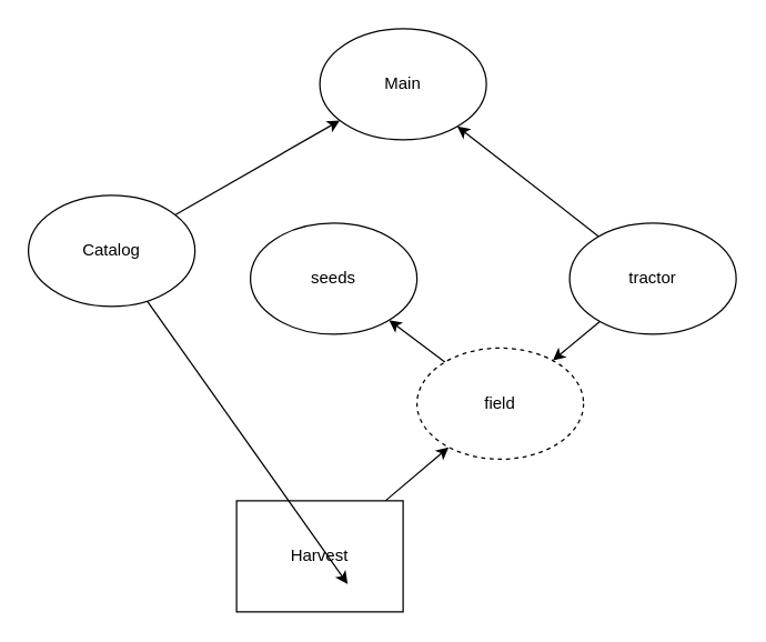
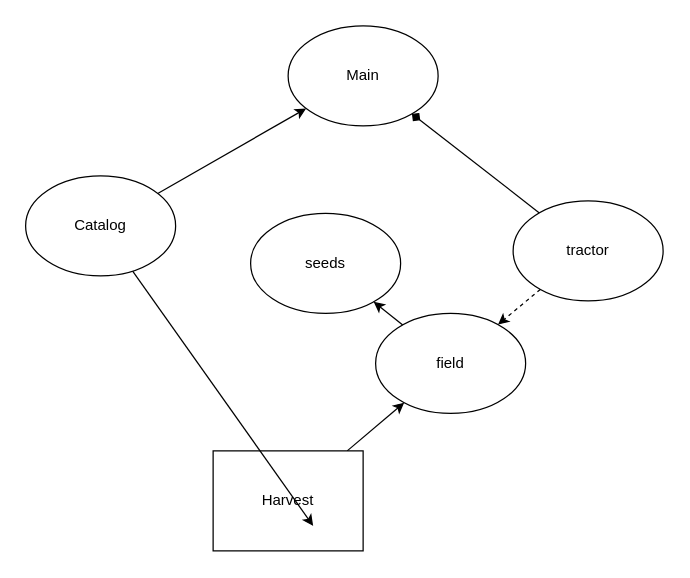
  <mxCell id="0" />
  <mxCell id="1" parent="0" />
  <mxCell id="2" value="Main" style="ellipse;whiteSpace=wrap;html=1;" vertex="1" parent="1"><mxGeometry x="230" y="20" width="120" height="80" as="geometry" /></mxCell>
- <mxCell id="3" value="seeds" style="ellipse;whiteSpace=wrap;html=1;" vertex="1" parent="1"><mxGeometry x="180" y="160" width="120" height="80" as="geometry" /></mxCell>
+ <mxCell id="3" value="seeds" style="ellipse;whiteSpace=wrap;html=1;" vertex="1" parent="1"><mxGeometry x="200" y="170" width="120" height="80" as="geometry" /></mxCell>
  <mxCell id="4" style="edgeStyle=none;html=1;" edge="1" parent="1" source="5" target="3"><mxGeometry relative="1" as="geometry" /></mxCell>
- <mxCell id="5" value="field" style="ellipse;whiteSpace=wrap;html=1;dashed=1;" vertex="1" parent="1"><mxGeometry x="300" y="250" width="120" height="80" as="geometry" /></mxCell>
- <mxCell id="6" style="edgeStyle=none;html=1;" edge="1" parent="1" source="8" target="5"><mxGeometry relative="1" as="geometry" /></mxCell>
- <mxCell id="7" style="edgeStyle=none;html=1;" edge="1" parent="1" source="8" target="2"><mxGeometry relative="1" as="geometry" /></mxCell>
+ <mxCell id="5" value="field" style="ellipse;whiteSpace=wrap;html=1;" vertex="1" parent="1"><mxGeometry x="300" y="250" width="120" height="80" as="geometry" /></mxCell>
+ <mxCell id="6" style="edgeStyle=none;html=1;dashed=1;" edge="1" parent="1" source="8" target="5"><mxGeometry relative="1" as="geometry" /></mxCell>
+ <mxCell id="7" style="edgeStyle=none;html=1;endArrow=diamond;" edge="1" parent="1" source="8" target="2"><mxGeometry relative="1" as="geometry" /></mxCell>
  <mxCell id="8" value="tractor" style="ellipse;whiteSpace=wrap;html=1;" vertex="1" parent="1"><mxGeometry x="410" y="160" width="120" height="80" as="geometry" /></mxCell>
  <mxCell id="9" style="edgeStyle=none;html=1;" edge="1" parent="1" source="10" target="5"><mxGeometry relative="1" as="geometry" /></mxCell>
  <mxCell id="10" value="Harvest" style="whiteSpace=wrap;html=1;rounded=0;" vertex="1" parent="1"><mxGeometry x="170" y="360" width="120" height="80" as="geometry" /></mxCell>
  <mxCell id="11" style="edgeStyle=none;html=1;entryX=0.667;entryY=0.75;entryDx=0;entryDy=0;entryPerimeter=0;" edge="1" parent="1" source="13" target="10"><mxGeometry relative="1" as="geometry" /></mxCell>
  <mxCell id="12" style="edgeStyle=none;html=1;" edge="1" parent="1" source="13" target="2"><mxGeometry relative="1" as="geometry" /></mxCell>
  <mxCell id="13" value="Catalog" style="ellipse;whiteSpace=wrap;html=1;" vertex="1" parent="1"><mxGeometry x="20" y="140" width="120" height="80" as="geometry" /></mxCell>
